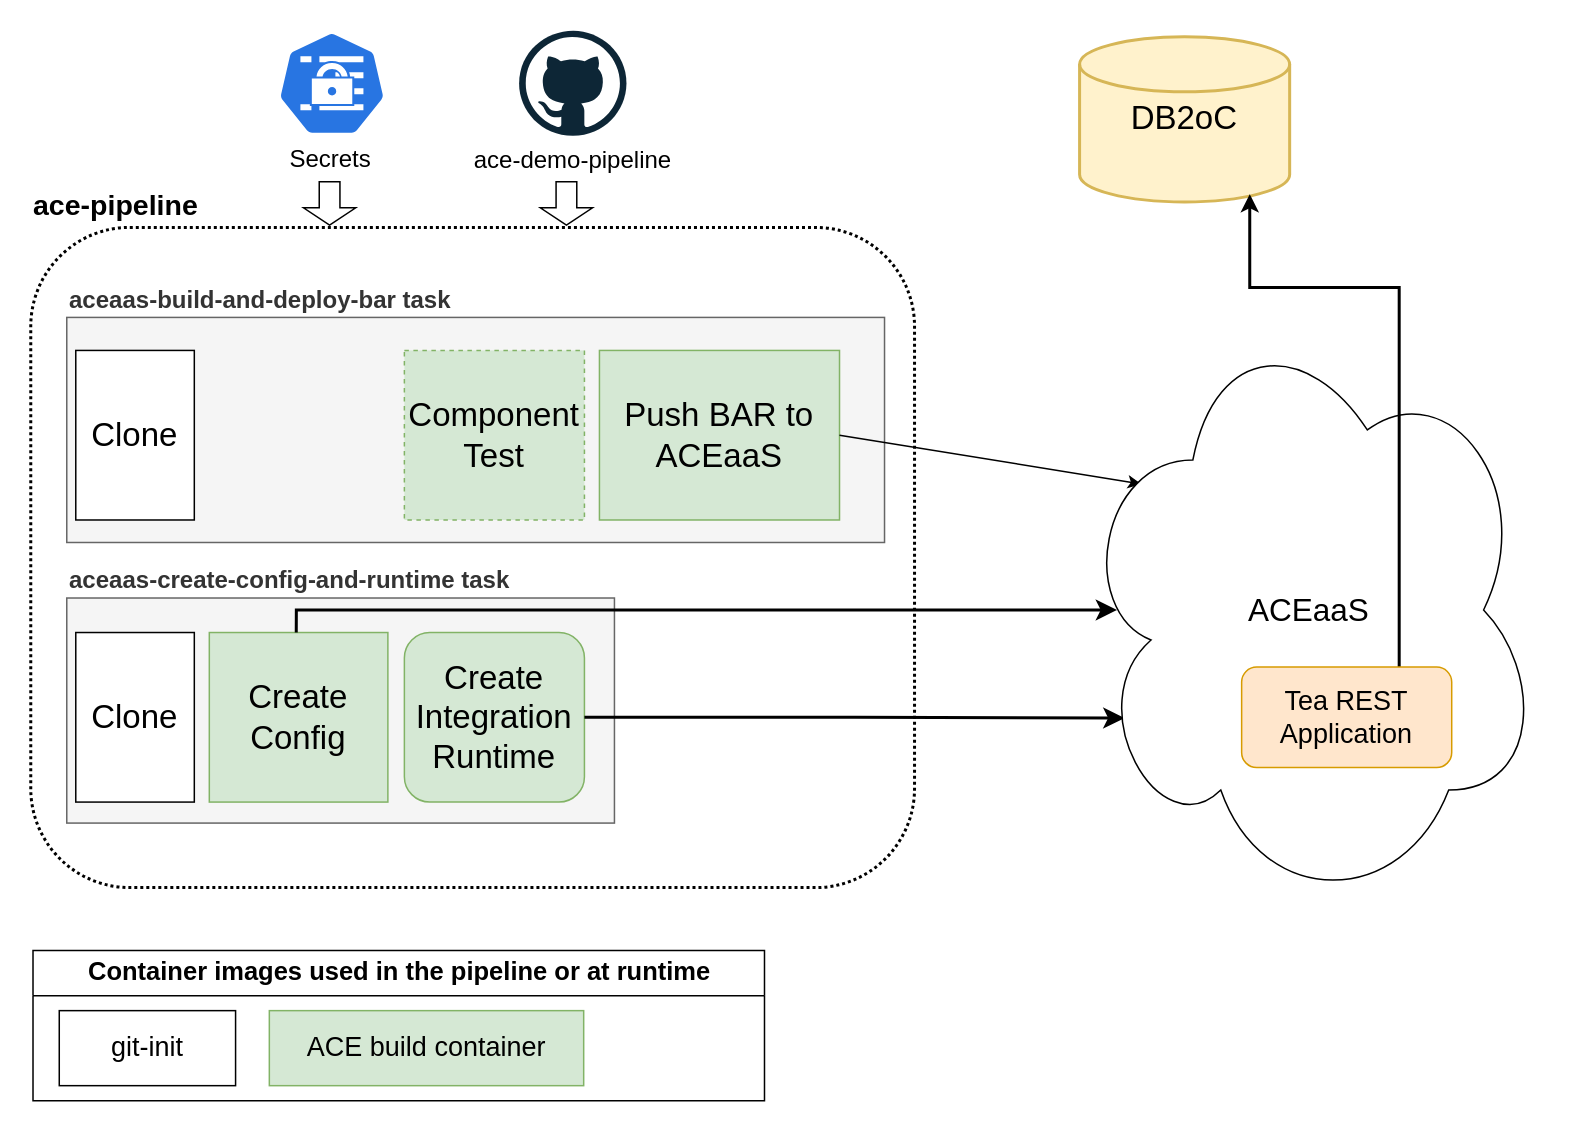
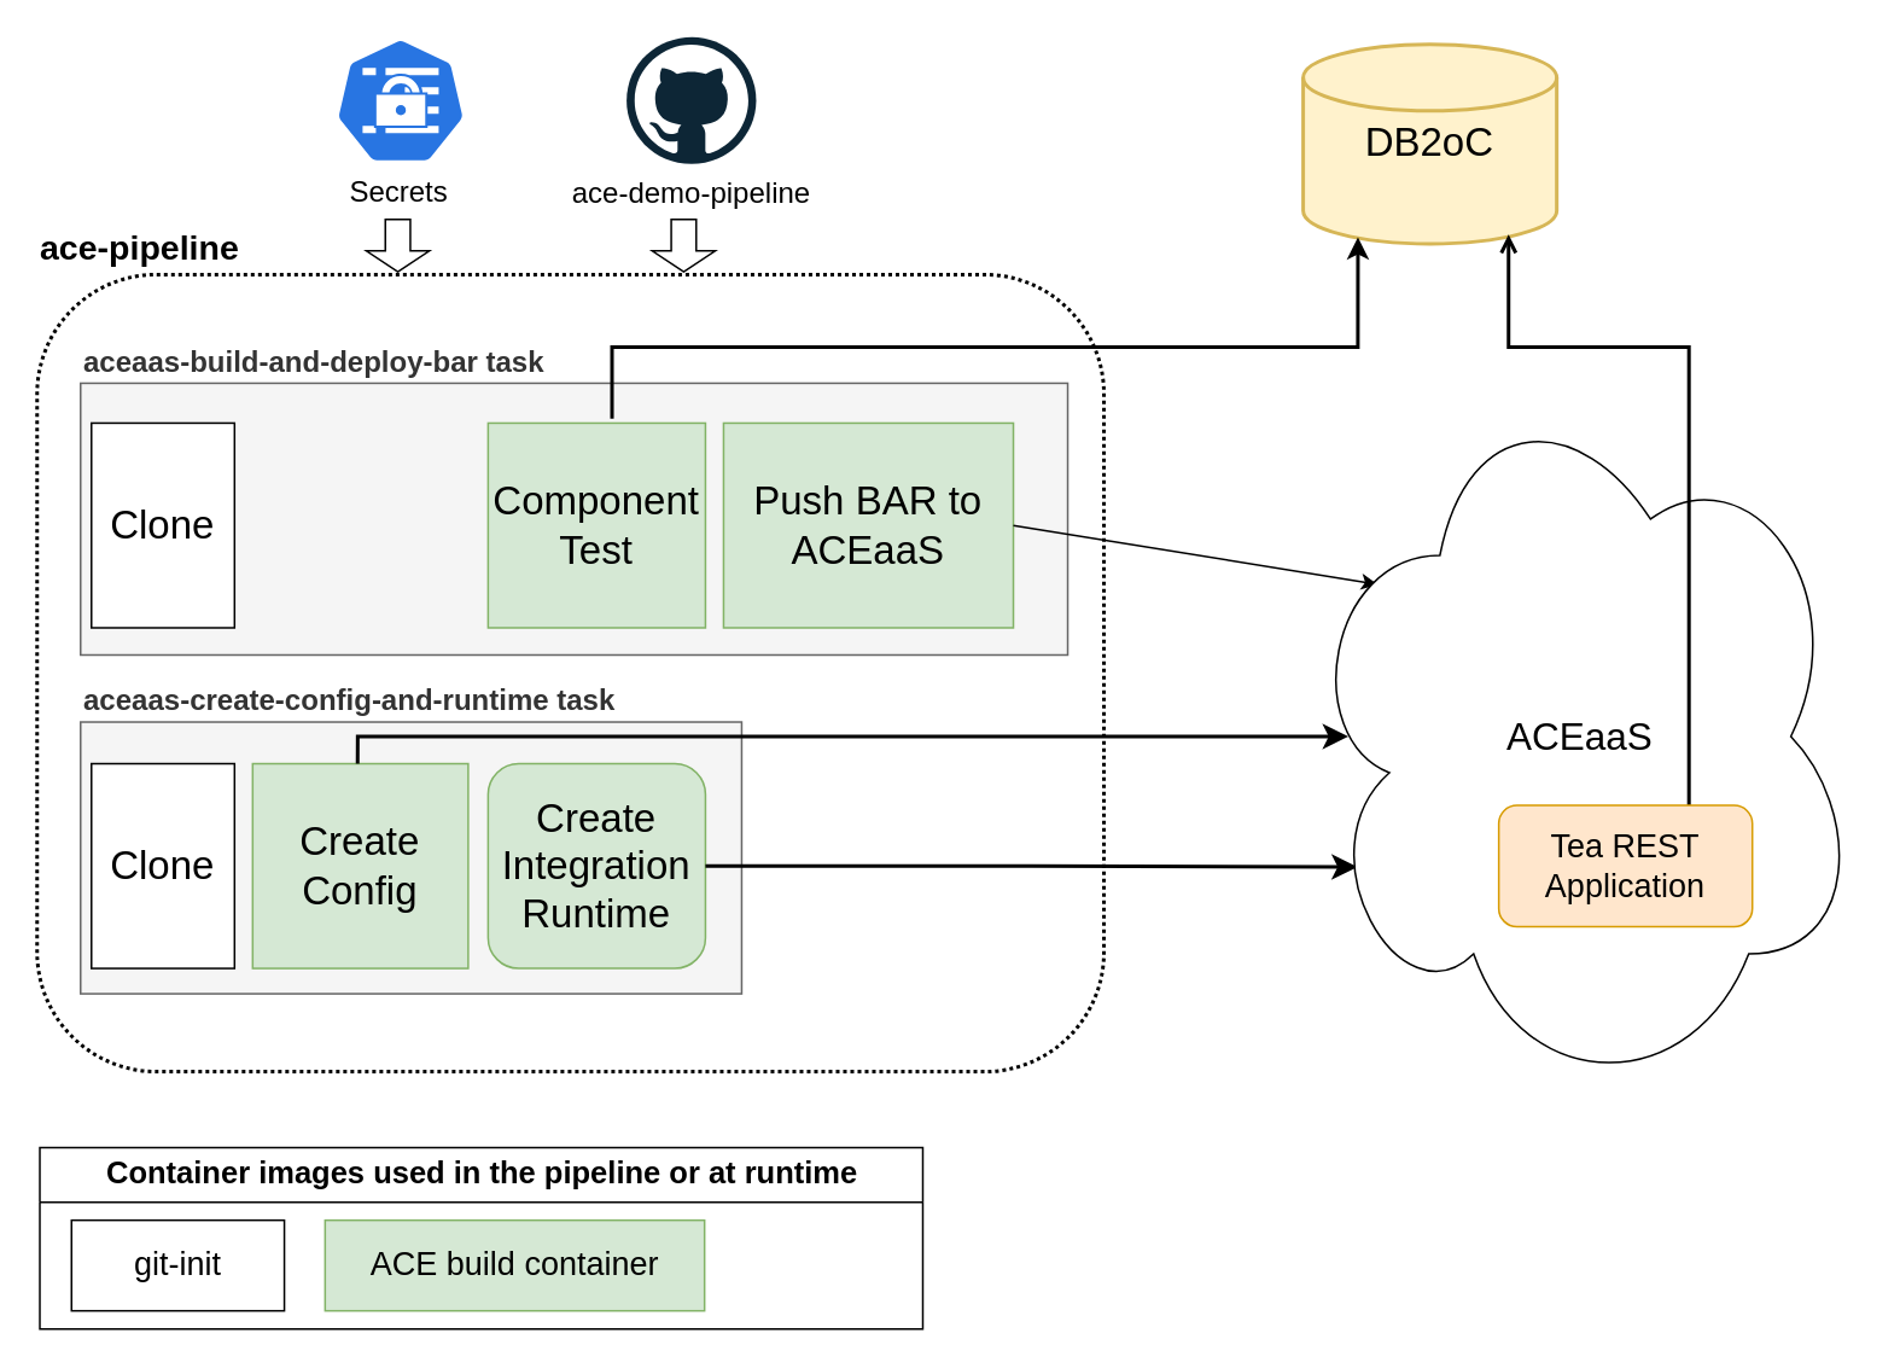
  <mxCell id="0" />
  <mxCell id="1" parent="0" />
  <mxCell id="2" value="DB2oC" style="strokeWidth=2;html=1;shape=mxgraph.flowchart.database;whiteSpace=wrap;fontSize=22;fillColor=#fff2cc;strokeColor=#d6b656;" parent="1" vertex="1"><mxGeometry x="719" y="24" width="140" height="110" as="geometry" /></mxCell>
  <mxCell id="3" value="ace-pipeline" style="rounded=1;whiteSpace=wrap;html=1;labelPosition=center;verticalLabelPosition=top;align=left;verticalAlign=bottom;spacingLeft=0;fontSize=19;dashed=1;dashPattern=1 1;strokeWidth=2;fontStyle=1" parent="1" vertex="1"><mxGeometry x="20" y="151" width="589" height="440" as="geometry" /></mxCell>
  <mxCell id="4" value="ace-demo-pipeline" style="dashed=0;outlineConnect=0;html=1;align=center;labelPosition=center;verticalLabelPosition=bottom;verticalAlign=top;shape=mxgraph.weblogos.github;fontSize=16;" parent="1" vertex="1"><mxGeometry x="345.46" y="20" width="71.54" height="70" as="geometry" /></mxCell>
  <mxCell id="5" value="" style="aspect=fixed;sketch=0;html=1;dashed=0;whitespace=wrap;fillColor=#2875E2;strokeColor=#ffffff;points=[[0.005,0.63,0],[0.1,0.2,0],[0.9,0.2,0],[0.5,0,0],[0.995,0.63,0],[0.72,0.99,0],[0.5,1,0],[0.28,0.99,0]];shape=mxgraph.kubernetes.icon2;prIcon=secret;fontSize=16;" parent="1" vertex="1"><mxGeometry x="184.25" y="20" width="72.92" height="70" as="geometry" /></mxCell>
  <mxCell id="6" value="Secrets" style="text;html=1;align=center;verticalAlign=middle;whiteSpace=wrap;rounded=0;fontSize=16;" parent="1" vertex="1"><mxGeometry x="189.5" y="90" width="60" height="30" as="geometry" /></mxCell>
  <mxCell id="7" value="aceaas-build-and-deploy-bar task" style="rounded=0;whiteSpace=wrap;html=1;align=left;verticalAlign=bottom;labelPosition=center;verticalLabelPosition=top;fillColor=#f5f5f5;fontColor=#333333;strokeColor=#666666;fontSize=16;fontStyle=1" parent="1" vertex="1"><mxGeometry x="44" y="211" width="545" height="150" as="geometry" /></mxCell>
  <mxCell id="8" value="Clone" style="rounded=0;whiteSpace=wrap;html=1;fontSize=22;" parent="1" vertex="1"><mxGeometry x="50" y="233" width="79" height="113" as="geometry" /></mxCell>
- <mxCell id="9" value="Component Test" style="rounded=0;whiteSpace=wrap;html=1;fontSize=22;fillColor=#d5e8d4;strokeColor=#82b366;dashed=1;" parent="1" vertex="1"><mxGeometry x="269" y="233" width="120" height="113" as="geometry" /></mxCell>
+ <mxCell id="9" value="Component Test" style="rounded=0;whiteSpace=wrap;html=1;fontSize=22;fillColor=#d5e8d4;strokeColor=#82b366;" parent="1" vertex="1"><mxGeometry x="269" y="233" width="120" height="113" as="geometry" /></mxCell>
  <mxCell id="10" style="edgeStyle=orthogonalEdgeStyle;rounded=0;orthogonalLoop=1;jettySize=auto;html=1;exitX=0.5;exitY=1;exitDx=0;exitDy=0;fillColor=#d5e8d4;strokeColor=#82b366;fontSize=22;" parent="1" source="9" target="9" edge="1"><mxGeometry relative="1" as="geometry" /></mxCell>
  <mxCell id="11" value="Push BAR to ACEaaS" style="rounded=0;whiteSpace=wrap;html=1;fontSize=22;fillColor=#d5e8d4;strokeColor=#82b366;" parent="1" vertex="1"><mxGeometry x="399" y="233" width="160" height="113" as="geometry" /></mxCell>
  <mxCell id="12" value="" style="endArrow=classic;html=1;rounded=0;exitX=1;exitY=0.5;exitDx=0;exitDy=0;entryX=0.139;entryY=0.29;entryDx=0;entryDy=0;entryPerimeter=0;" parent="1" source="11" target="26" edge="1"><mxGeometry width="50" height="50" relative="1" as="geometry"><mxPoint x="679" y="289.5" as="sourcePoint" /><mxPoint x="809" y="289.75" as="targetPoint" /></mxGeometry></mxCell>
+ <mxCell id="13" style="edgeStyle=orthogonalEdgeStyle;rounded=0;orthogonalLoop=1;jettySize=auto;html=1;entryX=0.216;entryY=0.968;entryDx=0;entryDy=0;entryPerimeter=0;strokeWidth=2;exitX=0.57;exitY=-0.022;exitDx=0;exitDy=0;exitPerimeter=0;" parent="1" source="9" target="2" edge="1"><mxGeometry relative="1" as="geometry"><mxPoint x="279" y="221" as="sourcePoint" /><mxPoint x="752" y="162.5" as="targetPoint" /><Array as="points"><mxPoint x="337" y="191" /><mxPoint x="749" y="191" /></Array></mxGeometry></mxCell>
  <mxCell id="14" value="" style="shape=flexArrow;endArrow=classic;html=1;rounded=0;width=13.793;endSize=3.531;" parent="1" edge="1"><mxGeometry width="50" height="50" relative="1" as="geometry"><mxPoint x="377" y="120" as="sourcePoint" /><mxPoint x="377" y="150" as="targetPoint" /></mxGeometry></mxCell>
  <mxCell id="15" value="Container images used in the pipeline or at runtime" style="swimlane;whiteSpace=wrap;html=1;startSize=30;fontSize=17;" parent="1" vertex="1"><mxGeometry x="21.5" y="633" width="487.5" height="100" as="geometry" /></mxCell>
  <mxCell id="16" value="ACE build container" style="rounded=0;whiteSpace=wrap;html=1;fontSize=18;fillColor=#d5e8d4;strokeColor=#82b366;" parent="15" vertex="1"><mxGeometry x="157.5" y="40" width="209.5" height="50" as="geometry" /></mxCell>
  <mxCell id="17" value="git-init" style="rounded=0;whiteSpace=wrap;html=1;fontSize=18;" parent="15" vertex="1"><mxGeometry x="17.5" y="40" width="117.5" height="50" as="geometry" /></mxCell>
  <mxCell id="18" value="" style="shape=flexArrow;endArrow=classic;html=1;rounded=0;width=13.793;endSize=3.531;" parent="1" edge="1"><mxGeometry width="50" height="50" relative="1" as="geometry"><mxPoint x="219.16" y="120" as="sourcePoint" /><mxPoint x="219.16" y="150" as="targetPoint" /></mxGeometry></mxCell>
  <mxCell id="19" value="aceaas-create-config-and-runtime task" style="rounded=0;whiteSpace=wrap;html=1;align=left;verticalAlign=bottom;labelPosition=center;verticalLabelPosition=top;fillColor=#f5f5f5;fontColor=#333333;strokeColor=#666666;fontSize=16;fontStyle=1" parent="1" vertex="1"><mxGeometry x="44" y="398" width="365" height="150" as="geometry" /></mxCell>
  <mxCell id="20" value="Clone" style="rounded=0;whiteSpace=wrap;html=1;fontSize=22;" parent="1" vertex="1"><mxGeometry x="50" y="421" width="79" height="113" as="geometry" /></mxCell>
  <mxCell id="21" value="Create Integration Runtime" style="whiteSpace=wrap;html=1;fontSize=22;fillColor=#d5e8d4;strokeColor=#82b366;rounded=1;" parent="1" vertex="1"><mxGeometry x="269" y="421" width="120" height="113" as="geometry" /></mxCell>
  <mxCell id="22" value="Create Config" style="rounded=0;whiteSpace=wrap;html=1;fontSize=22;fillColor=#d5e8d4;strokeColor=#82b366;" parent="1" vertex="1"><mxGeometry x="139" y="421" width="119" height="113" as="geometry" /></mxCell>
  <mxCell id="23" style="edgeStyle=orthogonalEdgeStyle;rounded=0;orthogonalLoop=1;jettySize=auto;html=1;exitX=0.5;exitY=1;exitDx=0;exitDy=0;fillColor=#d5e8d4;strokeColor=#82b366;fontSize=22;" parent="1" source="21" target="21" edge="1"><mxGeometry relative="1" as="geometry" /></mxCell>
  <mxCell id="24" value="" style="edgeStyle=elbowEdgeStyle;elbow=horizontal;endArrow=classic;html=1;curved=0;rounded=0;endSize=8;startSize=8;exitX=0.5;exitY=0;exitDx=0;exitDy=0;strokeWidth=2;entryX=0.087;entryY=0.5;entryDx=0;entryDy=0;entryPerimeter=0;" parent="1" edge="1" target="26"><mxGeometry width="50" height="50" relative="1" as="geometry"><mxPoint x="196.94" y="421" as="sourcePoint" /><mxPoint x="759" y="410.06" as="targetPoint" /><Array as="points"><mxPoint x="197" y="421" /></Array></mxGeometry></mxCell>
  <mxCell id="25" value="" style="edgeStyle=elbowEdgeStyle;elbow=horizontal;endArrow=classic;html=1;curved=0;rounded=0;endSize=8;startSize=8;exitX=1;exitY=0.5;exitDx=0;exitDy=0;strokeWidth=2;entryX=0.103;entryY=0.68;entryDx=0;entryDy=0;entryPerimeter=0;" parent="1" source="21" edge="1" target="26"><mxGeometry width="50" height="50" relative="1" as="geometry"><mxPoint x="389" y="475.5" as="sourcePoint" /><mxPoint x="759" y="477.75" as="targetPoint" /></mxGeometry></mxCell>
  <mxCell id="26" value="ACEaaS" style="ellipse;shape=cloud;whiteSpace=wrap;html=1;fontSize=21;fontStyle=0" vertex="1" parent="1"><mxGeometry x="717" y="206" width="310" height="400" as="geometry" /></mxCell>
- <mxCell id="27" style="edgeStyle=orthogonalEdgeStyle;rounded=0;orthogonalLoop=1;jettySize=auto;html=1;entryX=0.81;entryY=0.953;entryDx=0;entryDy=0;entryPerimeter=0;strokeWidth=2;exitX=0.75;exitY=0;exitDx=0;exitDy=0;" parent="1" source="28" target="2" edge="1"><mxGeometry relative="1" as="geometry"><mxPoint x="959" y="441" as="sourcePoint" /><mxPoint x="318.5" y="556" as="targetPoint" /><Array as="points"><mxPoint x="932" y="191" /><mxPoint x="832" y="191" /></Array></mxGeometry></mxCell>
+ <mxCell id="27" style="edgeStyle=orthogonalEdgeStyle;rounded=0;orthogonalLoop=1;jettySize=auto;html=1;entryX=0.81;entryY=0.953;entryDx=0;entryDy=0;entryPerimeter=0;strokeWidth=2;exitX=0.75;exitY=0;exitDx=0;exitDy=0;endArrow=open;" parent="1" source="28" target="2" edge="1"><mxGeometry relative="1" as="geometry"><mxPoint x="959" y="441" as="sourcePoint" /><mxPoint x="318.5" y="556" as="targetPoint" /><Array as="points"><mxPoint x="932" y="191" /><mxPoint x="832" y="191" /></Array></mxGeometry></mxCell>
  <mxCell id="28" value="&lt;font style=&quot;font-size: 18px;&quot;&gt;Tea REST Application&lt;/font&gt;" style="rounded=1;whiteSpace=wrap;html=1;fillColor=#ffe6cc;strokeColor=#d79b00;" vertex="1" parent="1"><mxGeometry x="827" y="444" width="140" height="67" as="geometry" /></mxCell>
